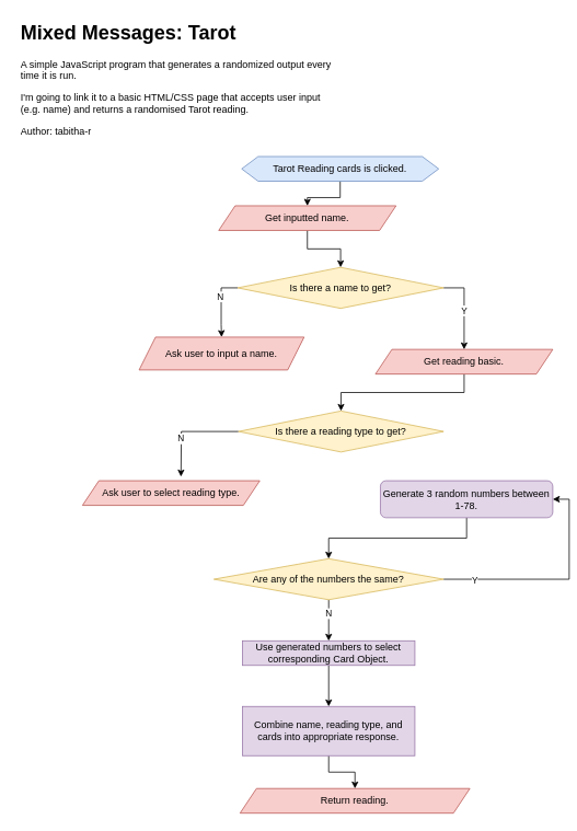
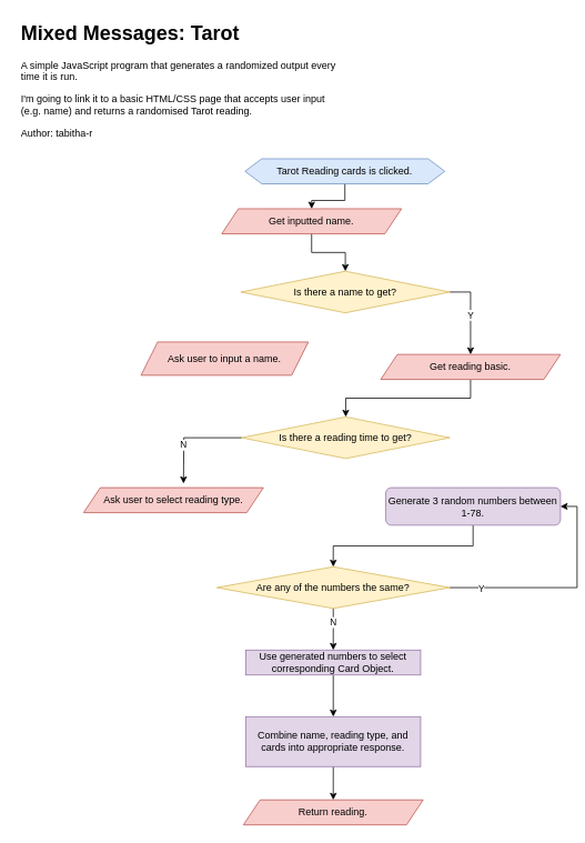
  <mxCell id="0" />
  <mxCell id="1" parent="0" />
  <mxCell id="2" value="&lt;h1&gt;Mixed Messages: Tarot&lt;/h1&gt;&lt;p&gt;A simple JavaScript program that generates a randomized output every time it is run.&amp;nbsp;&lt;/p&gt;&lt;p&gt;I'm going to link it to a basic HTML/CSS page that accepts user input (e.g. name) and returns a randomised Tarot reading.&lt;/p&gt;&lt;p&gt;Author: tabitha-r&lt;/p&gt;" style="text;html=1;strokeColor=none;fillColor=none;spacing=5;spacingTop=-20;whiteSpace=wrap;overflow=hidden;rounded=0;" vertex="1" parent="1"><mxGeometry x="20" y="20" width="400" height="190" as="geometry" /></mxCell>
  <mxCell id="3" style="edgeStyle=orthogonalEdgeStyle;rounded=0;orthogonalLoop=1;jettySize=auto;html=1;exitX=1;exitY=0.5;exitDx=0;exitDy=0;" edge="1" parent="1" source="7" target="14"><mxGeometry relative="1" as="geometry"><mxPoint x="565" y="440" as="targetPoint" /></mxGeometry></mxCell>
  <mxCell id="4" value="Y" style="edgeLabel;html=1;align=center;verticalAlign=middle;resizable=0;points=[];" vertex="1" connectable="0" parent="3"><mxGeometry x="0.036" y="-1" relative="1" as="geometry"><mxPoint as="offset" /></mxGeometry></mxCell>
- <mxCell id="5" style="edgeStyle=orthogonalEdgeStyle;rounded=0;orthogonalLoop=1;jettySize=auto;html=1;entryX=0.5;entryY=0;entryDx=0;entryDy=0;exitX=0;exitY=0.5;exitDx=0;exitDy=0;" edge="1" parent="1" source="7" target="12"><mxGeometry relative="1" as="geometry" /></mxCell>
- <mxCell id="6" value="N" style="edgeLabel;html=1;align=center;verticalAlign=middle;resizable=0;points=[];" vertex="1" connectable="0" parent="5"><mxGeometry x="-0.267" y="-2" relative="1" as="geometry"><mxPoint as="offset" /></mxGeometry></mxCell>
  <mxCell id="7" value="Is there a name to get?" style="rhombus;whiteSpace=wrap;html=1;rounded=0;fillColor=#fff2cc;strokeColor=#d6b656;" vertex="1" parent="1"><mxGeometry x="289" y="325" width="251" height="50" as="geometry" /></mxCell>
  <mxCell id="8" value="" style="edgeStyle=orthogonalEdgeStyle;rounded=0;orthogonalLoop=1;jettySize=auto;html=1;" edge="1" parent="1" source="9" target="7"><mxGeometry relative="1" as="geometry" /></mxCell>
  <mxCell id="9" value="Get inputted name." style="shape=parallelogram;perimeter=parallelogramPerimeter;whiteSpace=wrap;html=1;fixedSize=1;rounded=0;shadow=0;fillColor=#f8cecc;strokeColor=#b85450;" vertex="1" parent="1"><mxGeometry x="266" y="250" width="216" height="30" as="geometry" /></mxCell>
  <mxCell id="10" value="" style="edgeStyle=orthogonalEdgeStyle;rounded=0;orthogonalLoop=1;jettySize=auto;html=1;" edge="1" parent="1" source="11" target="9"><mxGeometry relative="1" as="geometry" /></mxCell>
  <mxCell id="11" value="Tarot Reading cards is clicked." style="shape=hexagon;perimeter=hexagonPerimeter2;whiteSpace=wrap;html=1;fixedSize=1;rounded=0;shadow=0;fillColor=#dae8fc;strokeColor=#6c8ebf;" vertex="1" parent="1"><mxGeometry x="294" y="190" width="240" height="30" as="geometry" /></mxCell>
  <mxCell id="12" value="Ask user to input a name." style="shape=parallelogram;perimeter=parallelogramPerimeter;whiteSpace=wrap;html=1;fixedSize=1;rounded=0;shadow=0;fillColor=#f8cecc;strokeColor=#b85450;" vertex="1" parent="1"><mxGeometry x="169" y="410" width="201" height="40" as="geometry" /></mxCell>
  <mxCell id="13" style="edgeStyle=orthogonalEdgeStyle;rounded=0;orthogonalLoop=1;jettySize=auto;html=1;entryX=0.5;entryY=0;entryDx=0;entryDy=0;" edge="1" parent="1" source="14" target="17"><mxGeometry relative="1" as="geometry" /></mxCell>
  <mxCell id="14" value="Get reading basic." style="shape=parallelogram;perimeter=parallelogramPerimeter;whiteSpace=wrap;html=1;fixedSize=1;rounded=0;shadow=0;fillColor=#f8cecc;strokeColor=#b85450;" vertex="1" parent="1"><mxGeometry x="457" y="425" width="216" height="30" as="geometry" /></mxCell>
  <mxCell id="15" style="edgeStyle=orthogonalEdgeStyle;rounded=0;orthogonalLoop=1;jettySize=auto;html=1;" edge="1" parent="1" source="17"><mxGeometry relative="1" as="geometry"><mxPoint x="220" y="580" as="targetPoint" /></mxGeometry></mxCell>
  <mxCell id="16" value="N" style="edgeLabel;html=1;align=center;verticalAlign=middle;resizable=0;points=[];" vertex="1" connectable="0" parent="15"><mxGeometry x="0.248" y="-1" relative="1" as="geometry"><mxPoint as="offset" /></mxGeometry></mxCell>
- <mxCell id="17" value="Is there a reading type to get?" style="rhombus;whiteSpace=wrap;html=1;rounded=0;fillColor=#fff2cc;strokeColor=#d6b656;shadow=0;" vertex="1" parent="1"><mxGeometry x="290" y="500" width="250" height="50" as="geometry" /></mxCell>
+ <mxCell id="17" value="Is there a reading time to get?" style="rhombus;whiteSpace=wrap;html=1;rounded=0;fillColor=#fff2cc;strokeColor=#d6b656;shadow=0;" vertex="1" parent="1"><mxGeometry x="290" y="500" width="250" height="50" as="geometry" /></mxCell>
  <mxCell id="18" value="Ask user to select reading type." style="shape=parallelogram;perimeter=parallelogramPerimeter;whiteSpace=wrap;html=1;fixedSize=1;rounded=0;shadow=0;fillColor=#f8cecc;strokeColor=#b85450;" vertex="1" parent="1"><mxGeometry x="100" y="585" width="216" height="30" as="geometry" /></mxCell>
  <mxCell id="19" style="edgeStyle=orthogonalEdgeStyle;rounded=0;orthogonalLoop=1;jettySize=auto;html=1;" edge="1" parent="1" source="20" target="25"><mxGeometry relative="1" as="geometry" /></mxCell>
  <mxCell id="20" value="Generate 3 random numbers between 1-78." style="whiteSpace=wrap;html=1;shadow=0;fillColor=#e1d5e7;strokeColor=#9673a6;rounded=1;" vertex="1" parent="1"><mxGeometry x="463" y="585" width="210" height="45" as="geometry" /></mxCell>
  <mxCell id="21" style="edgeStyle=orthogonalEdgeStyle;rounded=0;orthogonalLoop=1;jettySize=auto;html=1;entryX=1;entryY=0.5;entryDx=0;entryDy=0;exitX=1;exitY=0.5;exitDx=0;exitDy=0;" edge="1" parent="1" source="25" target="20"><mxGeometry relative="1" as="geometry" /></mxCell>
  <mxCell id="22" value="Y" style="edgeLabel;html=1;align=center;verticalAlign=middle;resizable=0;points=[];" vertex="1" connectable="0" parent="21"><mxGeometry x="-0.726" y="-1" relative="1" as="geometry"><mxPoint as="offset" /></mxGeometry></mxCell>
  <mxCell id="23" value="" style="edgeStyle=orthogonalEdgeStyle;rounded=0;orthogonalLoop=1;jettySize=auto;html=1;" edge="1" parent="1" source="25" target="27"><mxGeometry relative="1" as="geometry" /></mxCell>
  <mxCell id="24" value="N" style="edgeLabel;html=1;align=center;verticalAlign=middle;resizable=0;points=[];" vertex="1" connectable="0" parent="23"><mxGeometry x="-0.344" y="-1" relative="1" as="geometry"><mxPoint as="offset" /></mxGeometry></mxCell>
  <mxCell id="25" value="Are any of the numbers the same?" style="rhombus;whiteSpace=wrap;html=1;rounded=0;fillColor=#fff2cc;strokeColor=#d6b656;shadow=0;" vertex="1" parent="1"><mxGeometry x="260" y="680" width="280" height="50" as="geometry" /></mxCell>
  <mxCell id="26" value="" style="edgeStyle=orthogonalEdgeStyle;rounded=0;orthogonalLoop=1;jettySize=auto;html=1;" edge="1" parent="1" source="27" target="29"><mxGeometry relative="1" as="geometry" /></mxCell>
  <mxCell id="27" value="Use generated numbers to select corresponding Card Object." style="rounded=0;whiteSpace=wrap;html=1;shadow=0;fillColor=#e1d5e7;strokeColor=#9673a6;" vertex="1" parent="1"><mxGeometry x="295" y="780" width="210" height="30" as="geometry" /></mxCell>
  <mxCell id="28" value="" style="edgeStyle=orthogonalEdgeStyle;rounded=0;orthogonalLoop=1;jettySize=auto;html=1;" edge="1" parent="1" source="29" target="30"><mxGeometry relative="1" as="geometry" /></mxCell>
  <mxCell id="29" value="Combine name, reading type, and cards into appropriate response." style="rounded=0;whiteSpace=wrap;html=1;shadow=0;fillColor=#e1d5e7;strokeColor=#9673a6;" vertex="1" parent="1"><mxGeometry x="295" y="860" width="210" height="60" as="geometry" /></mxCell>
- <mxCell id="30" value="Return reading." style="shape=parallelogram;perimeter=parallelogramPerimeter;whiteSpace=wrap;html=1;fixedSize=1;rounded=0;shadow=0;fillColor=#f8cecc;strokeColor=#b85450;" vertex="1" parent="1"><mxGeometry x="292" y="960" width="280" height="30" as="geometry" /></mxCell>
+ <mxCell id="30" value="Return reading." style="shape=parallelogram;perimeter=parallelogramPerimeter;whiteSpace=wrap;html=1;fixedSize=1;rounded=0;shadow=0;fillColor=#f8cecc;strokeColor=#b85450;" vertex="1" parent="1"><mxGeometry x="292" y="960" width="216" height="30" as="geometry" /></mxCell>
